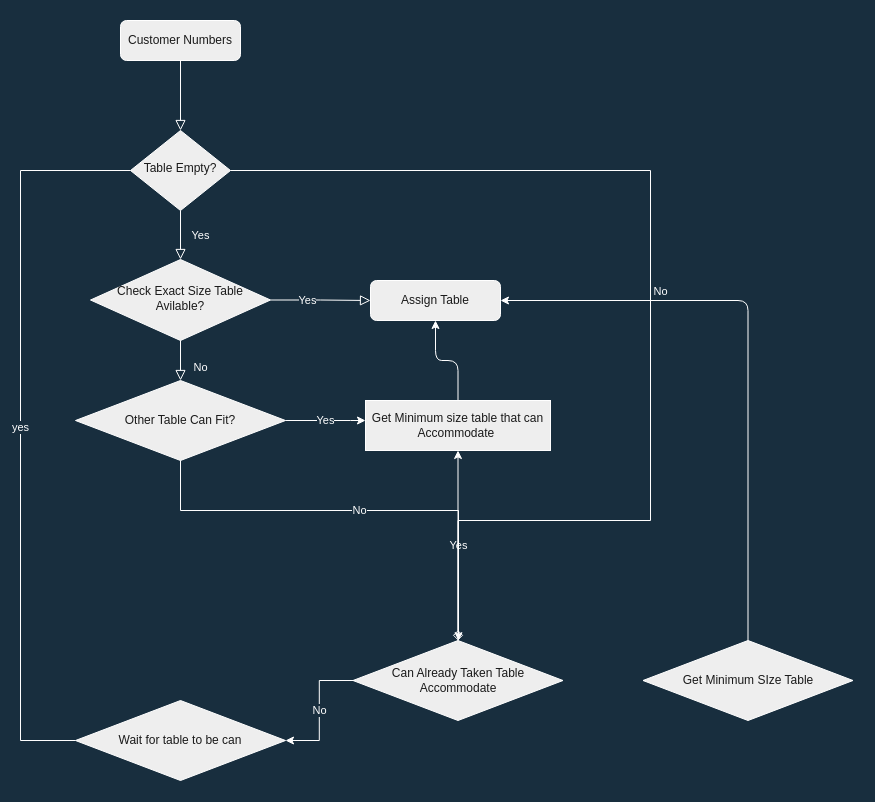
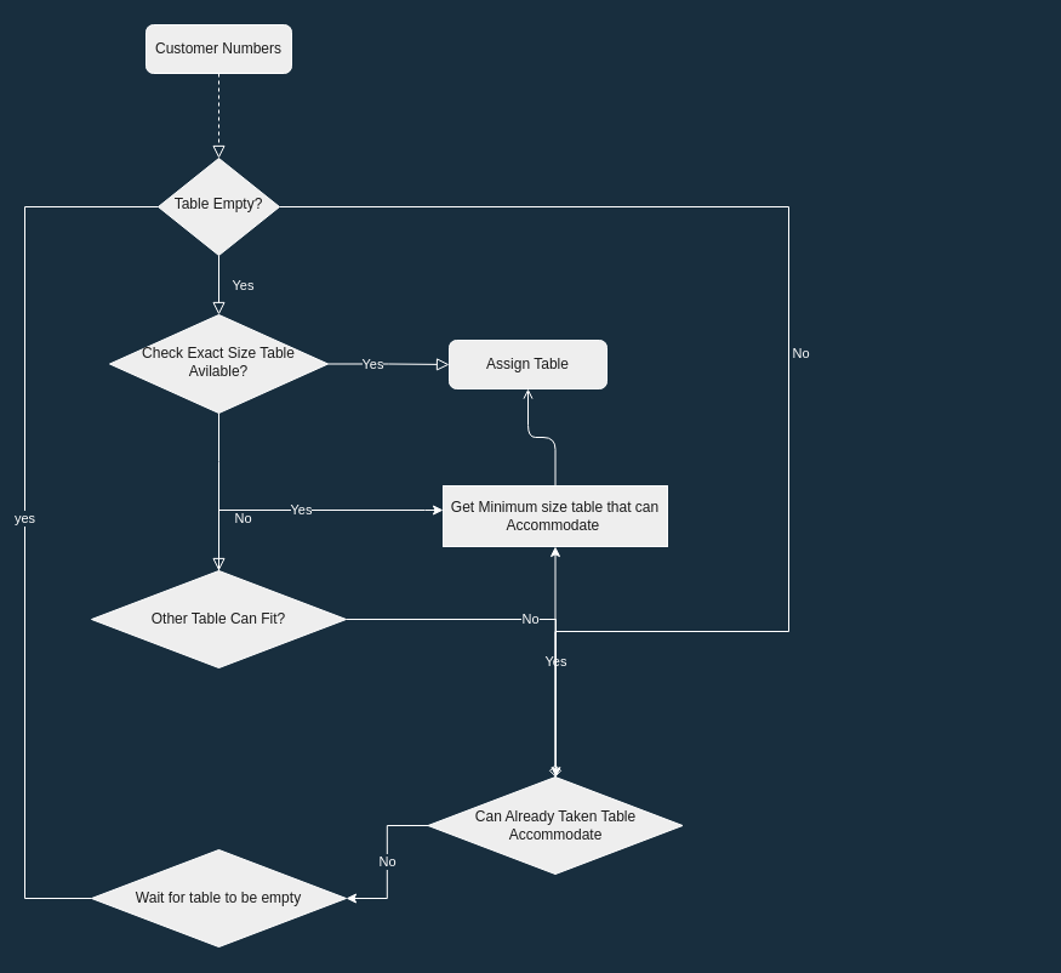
  <mxCell id="0" />
  <mxCell id="1" parent="0" />
- <mxCell id="2" value="" style="rounded=0;html=1;jettySize=auto;orthogonalLoop=1;fontSize=11;endArrow=block;endFill=0;endSize=8;strokeWidth=1;shadow=0;labelBackgroundColor=none;edgeStyle=orthogonalEdgeStyle;strokeColor=#FFFFFF;fontColor=#FFFFFF;" parent="1" source="3" target="6" edge="1"><mxGeometry relative="1" as="geometry" /></mxCell>
+ <mxCell id="2" value="" style="rounded=0;html=1;jettySize=auto;orthogonalLoop=1;fontSize=11;endArrow=block;endFill=0;endSize=8;strokeWidth=1;shadow=0;labelBackgroundColor=none;edgeStyle=orthogonalEdgeStyle;strokeColor=#FFFFFF;fontColor=#FFFFFF;dashed=1;" parent="1" source="3" target="6" edge="1"><mxGeometry relative="1" as="geometry" /></mxCell>
  <mxCell id="3" value="Customer Numbers" style="rounded=1;whiteSpace=wrap;html=1;fontSize=12;glass=0;strokeWidth=1;shadow=0;fillColor=#EEEEEE;strokeColor=#FFFFFF;fontColor=#1A1A1A;" parent="1" vertex="1"><mxGeometry x="120" y="20" width="120" height="40" as="geometry" /></mxCell>
  <mxCell id="4" value="Yes" style="rounded=0;html=1;jettySize=auto;orthogonalLoop=1;fontSize=11;endArrow=block;endFill=0;endSize=8;strokeWidth=1;shadow=0;labelBackgroundColor=none;edgeStyle=orthogonalEdgeStyle;strokeColor=#FFFFFF;fontColor=#FFFFFF;" parent="1" source="6" target="10" edge="1"><mxGeometry y="20" relative="1" as="geometry"><mxPoint as="offset" /></mxGeometry></mxCell>
  <mxCell id="5" value="No" style="edgeStyle=orthogonalEdgeStyle;rounded=0;html=1;jettySize=auto;orthogonalLoop=1;fontSize=11;endArrow=diamond;endFill=0;endSize=8;strokeWidth=1;shadow=0;labelBackgroundColor=none;entryX=0.5;entryY=0;entryDx=0;entryDy=0;strokeColor=#FFFFFF;fontColor=#FFFFFF;" parent="1" source="6" target="19" edge="1"><mxGeometry y="10" relative="1" as="geometry"><mxPoint as="offset" /><mxPoint x="640" y="170" as="targetPoint" /><Array as="points"><mxPoint x="650" y="170" /><mxPoint x="650" y="520" /></Array></mxGeometry></mxCell>
  <mxCell id="6" value="Table Empty?" style="rhombus;whiteSpace=wrap;html=1;shadow=0;fontFamily=Helvetica;fontSize=12;align=center;strokeWidth=1;spacing=6;spacingTop=-4;fillColor=#EEEEEE;strokeColor=#FFFFFF;fontColor=#1A1A1A;" parent="1" vertex="1"><mxGeometry x="130" y="130" width="100" height="80" as="geometry" /></mxCell>
  <mxCell id="7" value="No" style="rounded=0;html=1;jettySize=auto;orthogonalLoop=1;fontSize=11;endArrow=block;endFill=0;endSize=8;strokeWidth=1;shadow=0;labelBackgroundColor=none;edgeStyle=orthogonalEdgeStyle;strokeColor=#FFFFFF;fontColor=#FFFFFF;" parent="1" source="10" target="14" edge="1"><mxGeometry x="0.333" y="20" relative="1" as="geometry"><mxPoint as="offset" /><mxPoint x="180" y="430" as="targetPoint" /><Array as="points"><mxPoint x="180" y="380" /><mxPoint x="180" y="380" /></Array></mxGeometry></mxCell>
  <mxCell id="8" value="" style="edgeStyle=orthogonalEdgeStyle;rounded=0;html=1;jettySize=auto;orthogonalLoop=1;fontSize=11;endArrow=block;endFill=0;endSize=8;strokeWidth=1;shadow=0;labelBackgroundColor=none;strokeColor=#FFFFFF;fontColor=#FFFFFF;" parent="1" source="10" target="11" edge="1"><mxGeometry y="10" relative="1" as="geometry"><mxPoint as="offset" /></mxGeometry></mxCell>
  <mxCell id="9" value="Yes" style="edgeLabel;html=1;align=center;verticalAlign=middle;resizable=0;points=[];labelBackgroundColor=#182E3E;fontColor=#FFFFFF;" vertex="1" connectable="0" parent="8"><mxGeometry x="-0.284" y="1" relative="1" as="geometry"><mxPoint y="1" as="offset" /></mxGeometry></mxCell>
  <mxCell id="10" value="Check Exact Size Table Avilable?" style="rhombus;whiteSpace=wrap;html=1;shadow=0;fontFamily=Helvetica;fontSize=12;align=center;strokeWidth=1;spacing=6;spacingTop=-4;fillColor=#EEEEEE;strokeColor=#FFFFFF;fontColor=#1A1A1A;" parent="1" vertex="1"><mxGeometry x="90" y="259" width="180" height="81" as="geometry" /></mxCell>
  <mxCell id="11" value="Assign Table" style="rounded=1;whiteSpace=wrap;html=1;fontSize=12;glass=0;strokeWidth=1;shadow=0;fillColor=#EEEEEE;strokeColor=#FFFFFF;fontColor=#1A1A1A;" parent="1" vertex="1"><mxGeometry x="370" y="280" width="130" height="40" as="geometry" /></mxCell>
  <mxCell id="12" value="Yes" style="edgeStyle=orthogonalEdgeStyle;rounded=0;orthogonalLoop=1;jettySize=auto;html=1;labelBackgroundColor=#182E3E;strokeColor=#FFFFFF;fontColor=#FFFFFF;" edge="1" parent="1" source="14" target="16"><mxGeometry relative="1" as="geometry"><Array as="points"><mxPoint x="350" y="420" /><mxPoint x="350" y="420" /></Array></mxGeometry></mxCell>
  <mxCell id="13" value="No" style="edgeStyle=orthogonalEdgeStyle;rounded=0;orthogonalLoop=1;jettySize=auto;html=1;labelBackgroundColor=#182E3E;strokeColor=#FFFFFF;fontColor=#FFFFFF;" edge="1" parent="1" source="14" target="19"><mxGeometry relative="1" as="geometry"><Array as="points"><mxPoint x="180" y="510" /><mxPoint x="458" y="510" /></Array></mxGeometry></mxCell>
- <mxCell id="14" value="Other Table Can Fit?" style="rhombus;whiteSpace=wrap;html=1;fillColor=#EEEEEE;strokeColor=#FFFFFF;fontColor=#1A1A1A;" vertex="1" parent="1"><mxGeometry x="75" y="380" width="210" height="80" as="geometry" /></mxCell>
- <mxCell id="15" value="" style="edgeStyle=orthogonalEdgeStyle;curved=0;rounded=1;sketch=0;orthogonalLoop=1;jettySize=auto;html=1;fontColor=#FFFFFF;strokeColor=#FFFFFF;" edge="1" parent="1" source="16" target="11"><mxGeometry relative="1" as="geometry" /></mxCell>
+ <mxCell id="14" value="Other Table Can Fit?" style="rhombus;whiteSpace=wrap;html=1;fillColor=#EEEEEE;strokeColor=#FFFFFF;fontColor=#1A1A1A;" vertex="1" parent="1"><mxGeometry x="75" y="470" width="210" height="80" as="geometry" /></mxCell>
+ <mxCell id="15" value="" style="edgeStyle=orthogonalEdgeStyle;curved=0;rounded=1;sketch=0;orthogonalLoop=1;jettySize=auto;html=1;fontColor=#FFFFFF;strokeColor=#FFFFFF;endArrow=open;" edge="1" parent="1" source="16" target="11"><mxGeometry relative="1" as="geometry" /></mxCell>
  <mxCell id="16" value="Get Minimum size table that can Accommodate&amp;nbsp;" style="rectangle;whiteSpace=wrap;html=1;fillColor=#EEEEEE;strokeColor=#FFFFFF;fontColor=#1A1A1A;" vertex="1" parent="1"><mxGeometry x="365" y="400" width="185" height="50" as="geometry" /></mxCell>
  <mxCell id="17" value="No" style="edgeStyle=orthogonalEdgeStyle;rounded=0;orthogonalLoop=1;jettySize=auto;html=1;labelBackgroundColor=#182E3E;strokeColor=#FFFFFF;fontColor=#FFFFFF;" edge="1" parent="1" source="19" target="21"><mxGeometry relative="1" as="geometry" /></mxCell>
  <mxCell id="18" value="Yes" style="edgeStyle=orthogonalEdgeStyle;curved=0;rounded=1;sketch=0;orthogonalLoop=1;jettySize=auto;html=1;labelBackgroundColor=none;fontColor=#FFFFFF;strokeColor=#FFFFFF;" edge="1" parent="1" source="19" target="16"><mxGeometry relative="1" as="geometry" /></mxCell>
  <mxCell id="19" value="Can Already Taken Table Accommodate" style="rhombus;whiteSpace=wrap;html=1;fillColor=#EEEEEE;strokeColor=#FFFFFF;fontColor=#1A1A1A;" vertex="1" parent="1"><mxGeometry x="352.5" y="640" width="210" height="80" as="geometry" /></mxCell>
  <mxCell id="20" value="yes" style="edgeStyle=orthogonalEdgeStyle;rounded=0;orthogonalLoop=1;jettySize=auto;html=1;entryX=0;entryY=0.5;entryDx=0;entryDy=0;labelBackgroundColor=#182E3E;strokeColor=#FFFFFF;fontColor=#FFFFFF;endArrow=none;" edge="1" parent="1" source="21" target="6"><mxGeometry relative="1" as="geometry"><mxPoint x="20" y="150" as="targetPoint" /><Array as="points"><mxPoint x="20" y="740" /><mxPoint x="20" y="170" /></Array></mxGeometry></mxCell>
- <mxCell id="21" value="Wait for table to be can" style="rhombus;whiteSpace=wrap;html=1;fillColor=#EEEEEE;strokeColor=#FFFFFF;fontColor=#1A1A1A;" vertex="1" parent="1"><mxGeometry x="75" y="700" width="210" height="80" as="geometry" /></mxCell>
- <mxCell id="22" style="edgeStyle=orthogonalEdgeStyle;curved=0;rounded=1;sketch=0;orthogonalLoop=1;jettySize=auto;html=1;entryX=1;entryY=0.5;entryDx=0;entryDy=0;labelBackgroundColor=none;fontColor=#FFFFFF;strokeColor=#FFFFFF;" edge="1" parent="1" source="23" target="11"><mxGeometry relative="1" as="geometry"><Array as="points"><mxPoint x="748" y="300" /></Array></mxGeometry></mxCell>
- <mxCell id="23" value="Get Minimum SIze Table" style="rhombus;whiteSpace=wrap;html=1;fillColor=#EEEEEE;strokeColor=#FFFFFF;fontColor=#1A1A1A;" vertex="1" parent="1"><mxGeometry x="642.5" y="640" width="210" height="80" as="geometry" /></mxCell>
+ <mxCell id="21" value="Wait for table to be empty" style="rhombus;whiteSpace=wrap;html=1;fillColor=#EEEEEE;strokeColor=#FFFFFF;fontColor=#1A1A1A;" vertex="1" parent="1"><mxGeometry x="75" y="700" width="210" height="80" as="geometry" /></mxCell>
